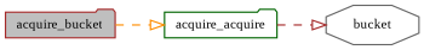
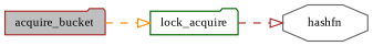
  digraph {
    fontname="Liberation Serif"
    rankdir=LR
    node [fillcolor=white fontname="Liberation Serif" fontsize=10 shape=folder style=filled]
    edge [arrowhead=onormal fontname="Liberation Serif" fontsize=10 labelfontname=Helvetica labelfontsize=10 style=dashed]
    n1 [color=brown fillcolor=grey75 fontcolor=black height=0.2 label=acquire_bucket width=0.4]
-   n2 [color=darkgreen height=0.2 label=acquire_acquire width=0.4]
-   n3 [color=gray40 height=0.2 label=bucket shape=octagon width=0.4]
+   n2 [color=darkgreen height=0.2 label=lock_acquire width=0.4]
+   n3 [color=gray40 height=0.2 label=hashfn shape=octagon width=0.4]
    n1 -> n2 [color=darkorange]
    n2 -> n3 [color=brown]
  }
